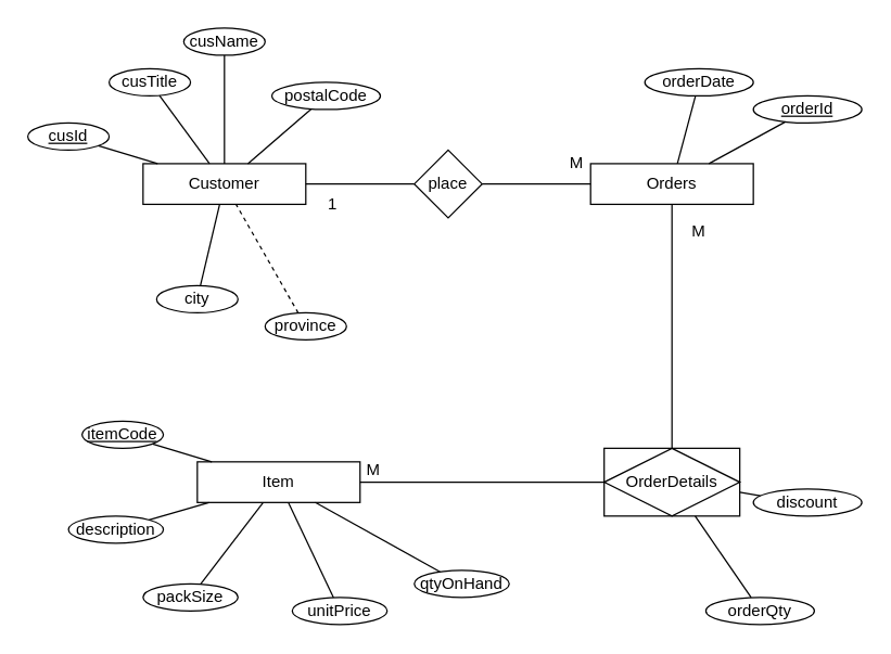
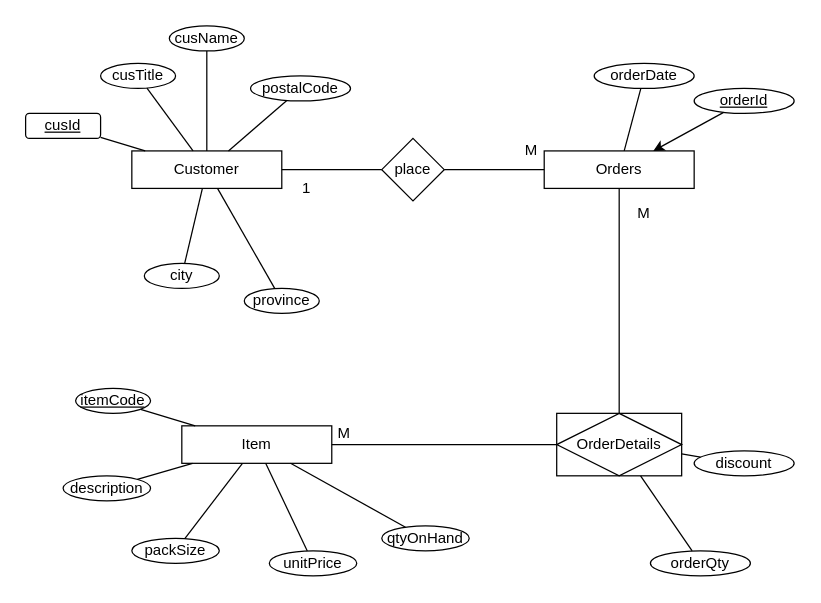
  <mxCell id="0" />
  <mxCell id="1" parent="0" />
  <mxCell id="2" value="Customer" style="rounded=0;whiteSpace=wrap;html=1;" vertex="1" parent="1"><mxGeometry x="105" y="120" width="120" height="30" as="geometry" /></mxCell>
  <mxCell id="3" value="Orders" style="rounded=0;whiteSpace=wrap;html=1;" vertex="1" parent="1"><mxGeometry x="435" y="120" width="120" height="30" as="geometry" /></mxCell>
  <mxCell id="4" value="Item" style="rounded=0;whiteSpace=wrap;html=1;" vertex="1" parent="1"><mxGeometry x="145" y="340" width="120" height="30" as="geometry" /></mxCell>
  <mxCell id="5" value="place" style="rhombus;whiteSpace=wrap;html=1;" vertex="1" parent="1"><mxGeometry x="305" y="110" width="50" height="50" as="geometry" /></mxCell>
  <mxCell id="6" value="" style="endArrow=none;html=1;rounded=0;" edge="1" parent="1" source="5" target="2"><mxGeometry width="50" height="50" relative="1" as="geometry"><mxPoint x="330" y="135" as="sourcePoint" /><mxPoint x="245" y="160" as="targetPoint" /></mxGeometry></mxCell>
  <mxCell id="7" value="" style="endArrow=none;html=1;rounded=0;" edge="1" parent="1" source="5" target="3"><mxGeometry width="50" height="50" relative="1" as="geometry"><mxPoint x="315" y="145" as="sourcePoint" /><mxPoint x="235" y="145" as="targetPoint" /></mxGeometry></mxCell>
  <mxCell id="8" value="1" style="text;html=1;strokeColor=none;fillColor=none;align=center;verticalAlign=middle;whiteSpace=wrap;rounded=0;" vertex="1" parent="1"><mxGeometry x="235" y="140" width="20" height="20" as="geometry" /></mxCell>
  <mxCell id="9" value="M" style="text;html=1;strokeColor=none;fillColor=none;align=center;verticalAlign=middle;whiteSpace=wrap;rounded=0;" vertex="1" parent="1"><mxGeometry x="415" y="110" width="20" height="20" as="geometry" /></mxCell>
  <mxCell id="10" value="OrderDetails" style="shape=associativeEntity;whiteSpace=wrap;html=1;align=center;" vertex="1" parent="1"><mxGeometry x="445" y="330" width="100" height="50" as="geometry" /></mxCell>
  <mxCell id="11" value="" style="endArrow=none;html=1;rounded=0;" edge="1" parent="1" source="10" target="3"><mxGeometry width="50" height="50" relative="1" as="geometry"><mxPoint x="365" y="145" as="sourcePoint" /><mxPoint x="445" y="145" as="targetPoint" /></mxGeometry></mxCell>
  <mxCell id="12" value="" style="endArrow=none;html=1;rounded=0;" edge="1" parent="1" source="10" target="4"><mxGeometry width="50" height="50" relative="1" as="geometry"><mxPoint x="505" y="340" as="sourcePoint" /><mxPoint x="505" y="160" as="targetPoint" /></mxGeometry></mxCell>
  <mxCell id="13" value="M" style="text;html=1;strokeColor=none;fillColor=none;align=center;verticalAlign=middle;whiteSpace=wrap;rounded=0;" vertex="1" parent="1"><mxGeometry x="265" y="336" width="20" height="20" as="geometry" /></mxCell>
  <mxCell id="14" value="M" style="text;html=1;strokeColor=none;fillColor=none;align=center;verticalAlign=middle;whiteSpace=wrap;rounded=0;" vertex="1" parent="1"><mxGeometry x="505" y="160" width="20" height="20" as="geometry" /></mxCell>
- <mxCell id="15" value="&lt;u&gt;cusId&lt;/u&gt;" style="ellipse;whiteSpace=wrap;html=1;align=center;" vertex="1" parent="1"><mxGeometry x="20" y="90" width="60" height="20" as="geometry" /></mxCell>
+ <mxCell id="15" value="&lt;u&gt;cusId&lt;/u&gt;" style="whiteSpace=wrap;html=1;align=center;rounded=1;" vertex="1" parent="1"><mxGeometry x="20" y="90" width="60" height="20" as="geometry" /></mxCell>
  <mxCell id="16" value="cusTitle" style="ellipse;whiteSpace=wrap;html=1;align=center;" vertex="1" parent="1"><mxGeometry x="80" y="50" width="60" height="20" as="geometry" /></mxCell>
  <mxCell id="17" value="cusName" style="ellipse;whiteSpace=wrap;html=1;align=center;" vertex="1" parent="1"><mxGeometry x="135" y="20" width="60" height="20" as="geometry" /></mxCell>
  <mxCell id="18" value="city" style="ellipse;whiteSpace=wrap;html=1;align=center;" vertex="1" parent="1"><mxGeometry x="115" y="210" width="60" height="20" as="geometry" /></mxCell>
  <mxCell id="19" value="province" style="ellipse;whiteSpace=wrap;html=1;align=center;" vertex="1" parent="1"><mxGeometry x="195" y="230" width="60" height="20" as="geometry" /></mxCell>
  <mxCell id="20" value="postalCode" style="ellipse;whiteSpace=wrap;html=1;align=center;" vertex="1" parent="1"><mxGeometry x="200" y="60" width="80" height="20" as="geometry" /></mxCell>
  <mxCell id="21" value="" style="endArrow=none;html=1;rounded=0;" edge="1" parent="1" source="18" target="2"><mxGeometry width="50" height="50" relative="1" as="geometry"><mxPoint x="115.307" y="200.338" as="sourcePoint" /><mxPoint x="158.846" y="160" as="targetPoint" /></mxGeometry></mxCell>
- <mxCell id="22" value="" style="endArrow=none;html=1;rounded=0;dashed=1;" edge="1" parent="1" source="19" target="2"><mxGeometry width="50" height="50" relative="1" as="geometry"><mxPoint x="157.256" y="220.028" as="sourcePoint" /><mxPoint x="171.471" y="160" as="targetPoint" /></mxGeometry></mxCell>
+ <mxCell id="22" value="" style="endArrow=none;html=1;rounded=0;" edge="1" parent="1" source="19" target="2"><mxGeometry width="50" height="50" relative="1" as="geometry"><mxPoint x="157.256" y="220.028" as="sourcePoint" /><mxPoint x="171.471" y="160" as="targetPoint" /></mxGeometry></mxCell>
  <mxCell id="23" value="" style="endArrow=none;html=1;rounded=0;" edge="1" parent="1" source="15" target="2"><mxGeometry width="50" height="50" relative="1" as="geometry"><mxPoint x="200.55" y="200.111" as="sourcePoint" /><mxPoint x="181.923" y="160" as="targetPoint" /></mxGeometry></mxCell>
  <mxCell id="24" value="" style="endArrow=none;html=1;rounded=0;" edge="1" parent="1" source="16" target="2"><mxGeometry width="50" height="50" relative="1" as="geometry"><mxPoint x="104.957" y="79.433" as="sourcePoint" /><mxPoint x="159" y="140" as="targetPoint" /></mxGeometry></mxCell>
  <mxCell id="25" value="" style="endArrow=none;html=1;rounded=0;" edge="1" parent="1" source="17" target="2"><mxGeometry width="50" height="50" relative="1" as="geometry"><mxPoint x="157.256" y="69.972" as="sourcePoint" /><mxPoint x="171.471" y="130" as="targetPoint" /></mxGeometry></mxCell>
  <mxCell id="26" value="" style="endArrow=none;html=1;rounded=0;" edge="1" parent="1" source="20" target="2"><mxGeometry width="50" height="50" relative="1" as="geometry"><mxPoint x="219.274" y="69.816" as="sourcePoint" /><mxPoint x="183.824" y="130" as="targetPoint" /></mxGeometry></mxCell>
  <mxCell id="27" value="&lt;u&gt;orderId&lt;/u&gt;" style="ellipse;whiteSpace=wrap;html=1;align=center;" vertex="1" parent="1"><mxGeometry x="555" y="70" width="80" height="20" as="geometry" /></mxCell>
  <mxCell id="28" value="orderDate" style="ellipse;whiteSpace=wrap;html=1;align=center;" vertex="1" parent="1"><mxGeometry x="475" y="50" width="80" height="20" as="geometry" /></mxCell>
  <mxCell id="29" value="" style="endArrow=none;html=1;rounded=0;" edge="1" parent="1" source="28" target="3"><mxGeometry width="50" height="50" relative="1" as="geometry"><mxPoint x="249.945" y="99.265" as="sourcePoint" /><mxPoint x="199.545" y="130" as="targetPoint" /></mxGeometry></mxCell>
- <mxCell id="30" value="" style="endArrow=none;html=1;rounded=0;" edge="1" parent="1" source="27" target="3"><mxGeometry width="50" height="50" relative="1" as="geometry"><mxPoint x="522.367" y="79.978" as="sourcePoint" /><mxPoint x="509" y="130" as="targetPoint" /></mxGeometry></mxCell>
+ <mxCell id="30" value="" style="endArrow=classic;html=1;rounded=0;" edge="1" parent="1" source="27" target="3"><mxGeometry width="50" height="50" relative="1" as="geometry"><mxPoint x="522.367" y="79.978" as="sourcePoint" /><mxPoint x="509" y="130" as="targetPoint" /></mxGeometry></mxCell>
  <mxCell id="31" value="orderQty" style="ellipse;whiteSpace=wrap;html=1;align=center;" vertex="1" parent="1"><mxGeometry x="520" y="440" width="80" height="20" as="geometry" /></mxCell>
  <mxCell id="32" value="discount" style="ellipse;whiteSpace=wrap;html=1;align=center;" vertex="1" parent="1"><mxGeometry x="555" y="360" width="80" height="20" as="geometry" /></mxCell>
  <mxCell id="33" value="" style="endArrow=none;html=1;rounded=0;" edge="1" parent="1" source="31" target="10"><mxGeometry width="50" height="50" relative="1" as="geometry"><mxPoint x="588.491" y="99.109" as="sourcePoint" /><mxPoint x="532.273" y="130" as="targetPoint" /></mxGeometry></mxCell>
  <mxCell id="34" value="" style="endArrow=none;html=1;rounded=0;" edge="1" parent="1" source="32" target="10"><mxGeometry width="50" height="50" relative="1" as="geometry"><mxPoint x="590.784" y="309.347" as="sourcePoint" /><mxPoint x="543.462" y="340" as="targetPoint" /></mxGeometry></mxCell>
  <mxCell id="35" value="&lt;u&gt;itemCode&lt;/u&gt;" style="ellipse;whiteSpace=wrap;html=1;align=center;" vertex="1" parent="1"><mxGeometry x="60" y="310" width="60" height="20" as="geometry" /></mxCell>
  <mxCell id="36" value="description" style="ellipse;whiteSpace=wrap;html=1;align=center;" vertex="1" parent="1"><mxGeometry x="50" y="380" width="70" height="20" as="geometry" /></mxCell>
  <mxCell id="37" value="packSize" style="ellipse;whiteSpace=wrap;html=1;align=center;" vertex="1" parent="1"><mxGeometry x="105" y="430" width="70" height="20" as="geometry" /></mxCell>
  <mxCell id="38" value="unitPrice" style="ellipse;whiteSpace=wrap;html=1;align=center;" vertex="1" parent="1"><mxGeometry x="215" y="440" width="70" height="20" as="geometry" /></mxCell>
  <mxCell id="39" value="qtyOnHand" style="ellipse;whiteSpace=wrap;html=1;align=center;" vertex="1" parent="1"><mxGeometry x="305" y="420" width="70" height="20" as="geometry" /></mxCell>
  <mxCell id="40" value="" style="endArrow=none;html=1;rounded=0;" edge="1" parent="1" source="38" target="4"><mxGeometry width="50" height="50" relative="1" as="geometry"><mxPoint x="145" y="250" as="sourcePoint" /><mxPoint x="171.471" y="160" as="targetPoint" /></mxGeometry></mxCell>
  <mxCell id="41" value="" style="endArrow=none;html=1;rounded=0;" edge="1" parent="1" source="37" target="4"><mxGeometry width="50" height="50" relative="1" as="geometry"><mxPoint x="119.449" y="337.156" as="sourcePoint" /><mxPoint x="163.571" y="350" as="targetPoint" /></mxGeometry></mxCell>
  <mxCell id="42" value="" style="endArrow=none;html=1;rounded=0;" edge="1" parent="1" source="36" target="4"><mxGeometry width="50" height="50" relative="1" as="geometry"><mxPoint x="120.17" y="309.012" as="sourcePoint" /><mxPoint x="189.615" y="350" as="targetPoint" /></mxGeometry></mxCell>
  <mxCell id="43" value="" style="endArrow=none;html=1;rounded=0;" edge="1" parent="1" source="35" target="4"><mxGeometry width="50" height="50" relative="1" as="geometry"><mxPoint x="166.323" y="289.835" as="sourcePoint" /><mxPoint x="205.294" y="350" as="targetPoint" /></mxGeometry></mxCell>
  <mxCell id="44" value="" style="endArrow=none;html=1;rounded=0;" edge="1" parent="1" source="39" target="4"><mxGeometry width="50" height="50" relative="1" as="geometry"><mxPoint x="232.744" y="289.972" as="sourcePoint" /><mxPoint x="218.529" y="350" as="targetPoint" /></mxGeometry></mxCell>
